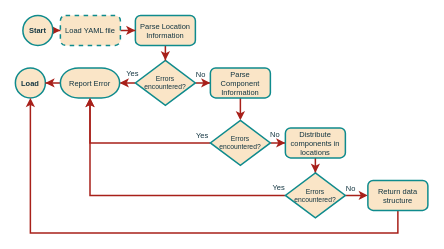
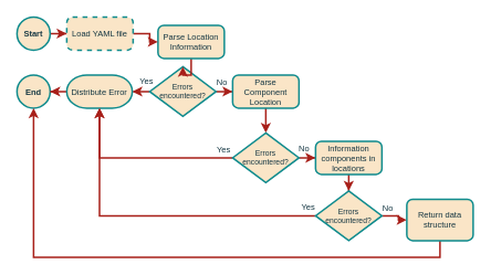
  <mxCell id="0" />
  <mxCell id="1" parent="0" />
  <mxCell id="2" style="edgeStyle=orthogonalEdgeStyle;shape=connector;rounded=0;orthogonalLoop=1;jettySize=auto;html=1;exitX=0;exitY=0.5;exitDx=0;exitDy=0;exitPerimeter=0;labelBackgroundColor=default;strokeColor=#A8201A;strokeWidth=2;fontFamily=Helvetica;fontSize=11;fontColor=#143642;endArrow=classic;fillColor=#FAE5C7;" edge="1" parent="1" source="4" target="16"><mxGeometry relative="1" as="geometry" /></mxCell>
  <mxCell id="3" style="edgeStyle=orthogonalEdgeStyle;shape=connector;rounded=0;orthogonalLoop=1;jettySize=auto;html=1;labelBackgroundColor=default;strokeColor=#A8201A;strokeWidth=2;fontFamily=Helvetica;fontSize=11;fontColor=#143642;endArrow=classic;fillColor=#FAE5C7;" edge="1" parent="1" source="4" target="10"><mxGeometry relative="1" as="geometry" /></mxCell>
  <mxCell id="4" value="Errors &lt;br&gt;encountered?" style="strokeWidth=2;html=1;shape=mxgraph.flowchart.decision;whiteSpace=wrap;strokeColor=#0F8B8D;fontFamily=Helvetica;fontSize=9;fontColor=#143642;fillColor=#FAE5C7;" parent="1" vertex="1"><mxGeometry x="180" y="80" width="80" height="60" as="geometry" /></mxCell>
- <mxCell id="5" value="Load" style="strokeWidth=2;html=1;shape=mxgraph.flowchart.start_2;whiteSpace=wrap;labelBackgroundColor=none;fillColor=#FAE5C7;strokeColor=#0F8B8D;fontColor=#143642;fontSize=10;fontStyle=1" parent="1" vertex="1"><mxGeometry x="20" y="90" width="40" height="40" as="geometry" /></mxCell>
+ <mxCell id="5" value="End" style="strokeWidth=2;html=1;shape=mxgraph.flowchart.start_2;whiteSpace=wrap;labelBackgroundColor=none;fillColor=#FAE5C7;strokeColor=#0F8B8D;fontColor=#143642;fontSize=10;fontStyle=1" parent="1" vertex="1"><mxGeometry x="20" y="90" width="40" height="40" as="geometry" /></mxCell>
  <mxCell id="6" value="No" style="edgeLabel;html=1;align=center;verticalAlign=middle;resizable=0;points=[];fontSize=10;fontFamily=Helvetica;fontColor=#143642;labelBackgroundColor=none;" parent="1" vertex="1" connectable="0"><mxGeometry x="268.003" y="98" as="geometry"><mxPoint x="-2" y="-1" as="offset" /></mxGeometry></mxCell>
  <mxCell id="7" value="" style="edgeStyle=orthogonalEdgeStyle;shape=connector;rounded=0;orthogonalLoop=1;jettySize=auto;html=1;labelBackgroundColor=default;strokeColor=#A8201A;strokeWidth=2;fontFamily=Helvetica;fontSize=11;fontColor=#143642;endArrow=classic;fillColor=#FAE5C7;" edge="1" parent="1" source="8" target="14"><mxGeometry relative="1" as="geometry" /></mxCell>
- <mxCell id="8" value="Start" style="strokeWidth=2;html=1;shape=mxgraph.flowchart.start_2;whiteSpace=wrap;labelBackgroundColor=none;fillColor=#FAE5C7;strokeColor=#0F8B8D;fontColor=#143642;fontSize=10;fontStyle=1" vertex="1" parent="1"><mxGeometry x="30" y="20" width="40" height="40" as="geometry" /></mxCell>
+ <mxCell id="8" value="Start" style="strokeWidth=2;html=1;shape=mxgraph.flowchart.start_2;whiteSpace=wrap;labelBackgroundColor=none;fillColor=#FAE5C7;strokeColor=#0F8B8D;fontColor=#143642;fontSize=10;fontStyle=1" vertex="1" parent="1"><mxGeometry x="20" y="20" width="40" height="40" as="geometry" /></mxCell>
  <mxCell id="9" value="" style="edgeStyle=orthogonalEdgeStyle;shape=connector;rounded=0;orthogonalLoop=1;jettySize=auto;html=1;labelBackgroundColor=default;strokeColor=#A8201A;strokeWidth=2;fontFamily=Helvetica;fontSize=11;fontColor=#143642;endArrow=classic;fillColor=#FAE5C7;" edge="1" parent="1" source="10" target="19"><mxGeometry relative="1" as="geometry" /></mxCell>
- <mxCell id="10" value="Parse Component&lt;br&gt;Information" style="rounded=1;whiteSpace=wrap;html=1;absoluteArcSize=1;arcSize=14;strokeWidth=2;strokeColor=#0F8B8D;fontFamily=Helvetica;fontSize=10;fontColor=#143642;fillColor=#FAE5C7;" vertex="1" parent="1"><mxGeometry x="280" y="90" width="80" height="40" as="geometry" /></mxCell>
+ <mxCell id="10" value="Parse Component&lt;br&gt;Location" style="rounded=1;whiteSpace=wrap;html=1;absoluteArcSize=1;arcSize=14;strokeWidth=2;strokeColor=#0F8B8D;fontFamily=Helvetica;fontSize=10;fontColor=#143642;fillColor=#FAE5C7;" vertex="1" parent="1"><mxGeometry x="280" y="90" width="80" height="40" as="geometry" /></mxCell>
  <mxCell id="11" style="edgeStyle=orthogonalEdgeStyle;shape=connector;rounded=0;orthogonalLoop=1;jettySize=auto;html=1;labelBackgroundColor=default;strokeColor=#A8201A;strokeWidth=2;fontFamily=Helvetica;fontSize=11;fontColor=#143642;endArrow=classic;fillColor=#FAE5C7;" edge="1" parent="1" source="12" target="4"><mxGeometry relative="1" as="geometry" /></mxCell>
- <mxCell id="12" value="Parse Location&lt;br&gt;Information" style="rounded=1;whiteSpace=wrap;html=1;absoluteArcSize=1;arcSize=14;strokeWidth=2;strokeColor=#0F8B8D;fontFamily=Helvetica;fontSize=10;fontColor=#143642;fillColor=#FAE5C7;" vertex="1" parent="1"><mxGeometry x="180" y="20" width="80" height="40" as="geometry" /></mxCell>
+ <mxCell id="12" value="Parse Location&lt;br&gt;Information" style="rounded=1;whiteSpace=wrap;html=1;absoluteArcSize=1;arcSize=14;strokeWidth=2;strokeColor=#0F8B8D;fontFamily=Helvetica;fontSize=10;fontColor=#143642;fillColor=#FAE5C7;" vertex="1" parent="1"><mxGeometry x="190" y="30" width="80" height="40" as="geometry" /></mxCell>
  <mxCell id="13" value="" style="edgeStyle=orthogonalEdgeStyle;shape=connector;rounded=0;orthogonalLoop=1;jettySize=auto;html=1;labelBackgroundColor=default;strokeColor=#A8201A;strokeWidth=2;fontFamily=Helvetica;fontSize=11;fontColor=#143642;endArrow=classic;fillColor=#FAE5C7;" edge="1" parent="1" source="14" target="12"><mxGeometry relative="1" as="geometry" /></mxCell>
  <mxCell id="14" value="Load YAML file" style="rounded=1;whiteSpace=wrap;html=1;absoluteArcSize=1;arcSize=14;strokeWidth=2;strokeColor=#0F8B8D;fontFamily=Helvetica;fontSize=10;fontColor=#143642;fillColor=#FAE5C7;dashed=1;" vertex="1" parent="1"><mxGeometry x="80" y="20" width="80" height="40" as="geometry" /></mxCell>
  <mxCell id="15" value="" style="edgeStyle=orthogonalEdgeStyle;shape=connector;rounded=0;orthogonalLoop=1;jettySize=auto;html=1;labelBackgroundColor=default;strokeColor=#A8201A;strokeWidth=2;fontFamily=Helvetica;fontSize=11;fontColor=#143642;endArrow=classic;fillColor=#FAE5C7;" edge="1" parent="1" source="16" target="5"><mxGeometry relative="1" as="geometry" /></mxCell>
- <mxCell id="16" value="Report Error" style="strokeWidth=2;html=1;shape=mxgraph.flowchart.terminator;whiteSpace=wrap;strokeColor=#0F8B8D;fontFamily=Helvetica;fontSize=10;fontColor=#143642;fillColor=#FAE5C7;" vertex="1" parent="1"><mxGeometry x="80" y="90" width="79" height="40" as="geometry" /></mxCell>
+ <mxCell id="16" value="Distribute Error" style="strokeWidth=2;html=1;shape=mxgraph.flowchart.terminator;whiteSpace=wrap;strokeColor=#0F8B8D;fontFamily=Helvetica;fontSize=10;fontColor=#143642;fillColor=#FAE5C7;" vertex="1" parent="1"><mxGeometry x="80" y="90" width="79" height="40" as="geometry" /></mxCell>
  <mxCell id="17" value="" style="edgeStyle=orthogonalEdgeStyle;shape=connector;rounded=0;orthogonalLoop=1;jettySize=auto;html=1;labelBackgroundColor=default;strokeColor=#A8201A;strokeWidth=2;fontFamily=Helvetica;fontSize=11;fontColor=#143642;endArrow=classic;fillColor=#FAE5C7;" edge="1" parent="1" source="19" target="21"><mxGeometry relative="1" as="geometry" /></mxCell>
  <mxCell id="18" style="edgeStyle=orthogonalEdgeStyle;shape=connector;rounded=0;orthogonalLoop=1;jettySize=auto;html=1;exitX=0;exitY=0.5;exitDx=0;exitDy=0;exitPerimeter=0;labelBackgroundColor=default;strokeColor=#A8201A;strokeWidth=2;fontFamily=Helvetica;fontSize=11;fontColor=#143642;endArrow=classic;fillColor=#FAE5C7;" edge="1" parent="1" source="19" target="16"><mxGeometry relative="1" as="geometry" /></mxCell>
  <mxCell id="19" value="Errors &lt;br&gt;encountered?" style="strokeWidth=2;html=1;shape=mxgraph.flowchart.decision;whiteSpace=wrap;strokeColor=#0F8B8D;fontFamily=Helvetica;fontSize=9;fontColor=#143642;fillColor=#FAE5C7;" vertex="1" parent="1"><mxGeometry x="280" y="160" width="80" height="60" as="geometry" /></mxCell>
  <mxCell id="20" value="" style="edgeStyle=orthogonalEdgeStyle;shape=connector;rounded=0;orthogonalLoop=1;jettySize=auto;html=1;labelBackgroundColor=default;strokeColor=#A8201A;strokeWidth=2;fontFamily=Helvetica;fontSize=11;fontColor=#143642;endArrow=classic;fillColor=#FAE5C7;" edge="1" parent="1" source="21" target="24"><mxGeometry relative="1" as="geometry" /></mxCell>
- <mxCell id="21" value="Distribute components in locations" style="rounded=1;whiteSpace=wrap;html=1;absoluteArcSize=1;arcSize=14;strokeWidth=2;strokeColor=#0F8B8D;fontFamily=Helvetica;fontSize=10;fontColor=#143642;fillColor=#FAE5C7;" vertex="1" parent="1"><mxGeometry x="380" y="170" width="80" height="40" as="geometry" /></mxCell>
+ <mxCell id="21" value="Information components in locations" style="rounded=1;whiteSpace=wrap;html=1;absoluteArcSize=1;arcSize=14;strokeWidth=2;strokeColor=#0F8B8D;fontFamily=Helvetica;fontSize=10;fontColor=#143642;fillColor=#FAE5C7;" vertex="1" parent="1"><mxGeometry x="380" y="170" width="80" height="40" as="geometry" /></mxCell>
  <mxCell id="22" style="edgeStyle=orthogonalEdgeStyle;shape=connector;rounded=0;orthogonalLoop=1;jettySize=auto;html=1;entryX=0.5;entryY=1;entryDx=0;entryDy=0;entryPerimeter=0;labelBackgroundColor=default;strokeColor=#A8201A;strokeWidth=2;fontFamily=Helvetica;fontSize=11;fontColor=#143642;endArrow=classic;fillColor=#FAE5C7;" edge="1" parent="1" source="24" target="16"><mxGeometry relative="1" as="geometry" /></mxCell>
  <mxCell id="23" style="edgeStyle=orthogonalEdgeStyle;shape=connector;rounded=0;orthogonalLoop=1;jettySize=auto;html=1;labelBackgroundColor=default;strokeColor=#A8201A;strokeWidth=2;fontFamily=Helvetica;fontSize=11;fontColor=#143642;endArrow=classic;fillColor=#FAE5C7;" edge="1" parent="1" source="24" target="27"><mxGeometry relative="1" as="geometry" /></mxCell>
  <mxCell id="24" value="Errors &lt;br&gt;encountered?" style="strokeWidth=2;html=1;shape=mxgraph.flowchart.decision;whiteSpace=wrap;strokeColor=#0F8B8D;fontFamily=Helvetica;fontSize=9;fontColor=#143642;fillColor=#FAE5C7;" vertex="1" parent="1"><mxGeometry x="380" y="230" width="80" height="60" as="geometry" /></mxCell>
  <mxCell id="25" value="Yes" style="edgeLabel;html=1;align=center;verticalAlign=middle;resizable=0;points=[];fontSize=10;fontFamily=Helvetica;fontColor=#143642;labelBackgroundColor=none;" vertex="1" connectable="0" parent="1"><mxGeometry x="177.003" y="97" as="geometry"><mxPoint x="-2" y="-1" as="offset" /></mxGeometry></mxCell>
  <mxCell id="26" style="edgeStyle=orthogonalEdgeStyle;shape=connector;rounded=0;orthogonalLoop=1;jettySize=auto;html=1;entryX=0.5;entryY=1;entryDx=0;entryDy=0;entryPerimeter=0;labelBackgroundColor=default;strokeColor=#A8201A;strokeWidth=2;fontFamily=Helvetica;fontSize=11;fontColor=#143642;endArrow=classic;fillColor=#FAE5C7;" edge="1" parent="1" source="27" target="5"><mxGeometry relative="1" as="geometry"><Array as="points"><mxPoint x="530" y="310" /><mxPoint x="40" y="310" /></Array></mxGeometry></mxCell>
- <mxCell id="27" value="Return data structure" style="rounded=1;whiteSpace=wrap;html=1;absoluteArcSize=1;arcSize=14;strokeWidth=2;strokeColor=#0F8B8D;fontFamily=Helvetica;fontSize=10;fontColor=#143642;fillColor=#FAE5C7;" vertex="1" parent="1"><mxGeometry x="490" y="240" width="80" height="40" as="geometry" /></mxCell>
+ <mxCell id="27" value="Return data structure" style="rounded=1;whiteSpace=wrap;html=1;absoluteArcSize=1;arcSize=14;strokeWidth=2;strokeColor=#0F8B8D;fontFamily=Helvetica;fontSize=10;fontColor=#143642;fillColor=#FAE5C7;" vertex="1" parent="1"><mxGeometry x="490" y="240" width="80" height="50" as="geometry" /></mxCell>
  <mxCell id="28" value="Yes" style="edgeLabel;html=1;align=center;verticalAlign=middle;resizable=0;points=[];fontSize=10;fontFamily=Helvetica;fontColor=#143642;labelBackgroundColor=none;" vertex="1" connectable="0" parent="1"><mxGeometry x="270.003" y="180" as="geometry"><mxPoint x="-2" y="-1" as="offset" /></mxGeometry></mxCell>
  <mxCell id="29" value="No" style="edgeLabel;html=1;align=center;verticalAlign=middle;resizable=0;points=[];fontSize=10;fontFamily=Helvetica;fontColor=#143642;labelBackgroundColor=none;" vertex="1" connectable="0" parent="1"><mxGeometry x="367.003" y="178" as="geometry"><mxPoint x="-2" y="-1" as="offset" /></mxGeometry></mxCell>
  <mxCell id="30" value="Yes" style="edgeLabel;html=1;align=center;verticalAlign=middle;resizable=0;points=[];fontSize=10;fontFamily=Helvetica;fontColor=#143642;labelBackgroundColor=none;" vertex="1" connectable="0" parent="1"><mxGeometry x="372.003" y="249" as="geometry"><mxPoint x="-2" y="-1" as="offset" /></mxGeometry></mxCell>
  <mxCell id="31" value="No" style="edgeLabel;html=1;align=center;verticalAlign=middle;resizable=0;points=[];fontSize=10;fontFamily=Helvetica;fontColor=#143642;labelBackgroundColor=none;" vertex="1" connectable="0" parent="1"><mxGeometry x="468.003" y="250" as="geometry"><mxPoint x="-2" y="-1" as="offset" /></mxGeometry></mxCell>
